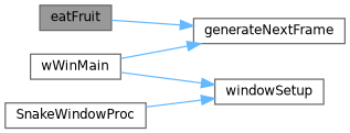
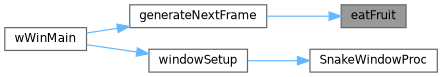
  digraph {
    rankdir=RL
    node [color=grey40 fillcolor=white fontname=Helvetica fontsize=10 shape=box style=filled]
    edge [color=steelblue1 dir=back fontname=Helvetica fontsize=10 labelfontname=Helvetica labelfontsize=10 style=solid]
    n1 [color=gray40 fillcolor=grey60 fontcolor=black height=0.2 label=eatFruit width=0.4]
    n2 [height=0.2 label=generateNextFrame width=0.4]
    n3 [height=0.2 label=wWinMain width=0.4]
    n4 [height=0.2 label=SnakeWindowProc width=0.4]
    n5 [height=0.2 label=windowSetup width=0.4]
-   n2 -> n1
+   n1 -> n2
    n2 -> n3
-   n5 -> n4
+   n4 -> n5
    n5 -> n3
  }
